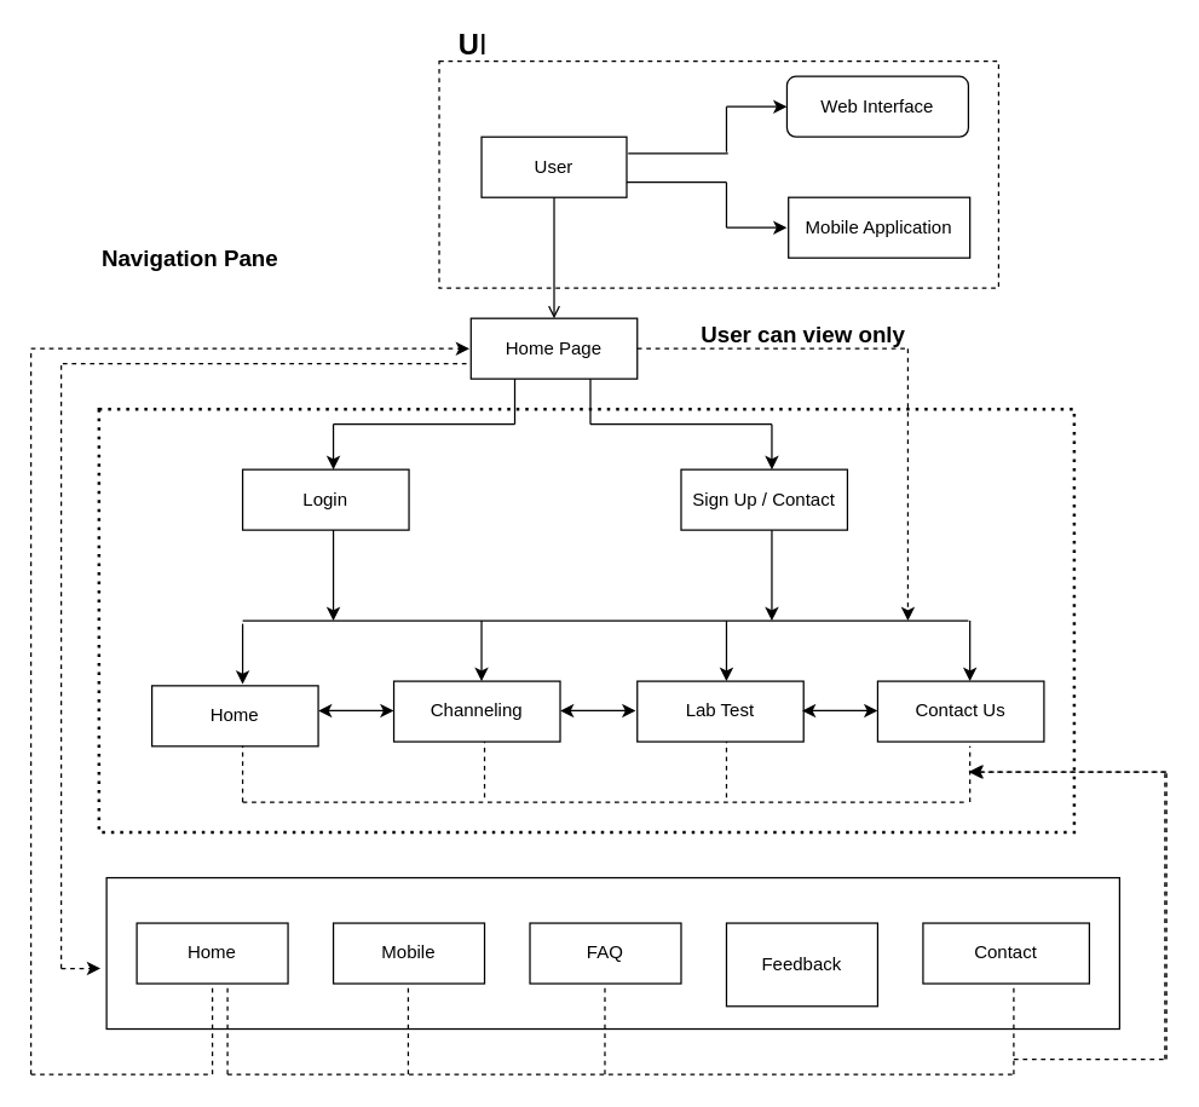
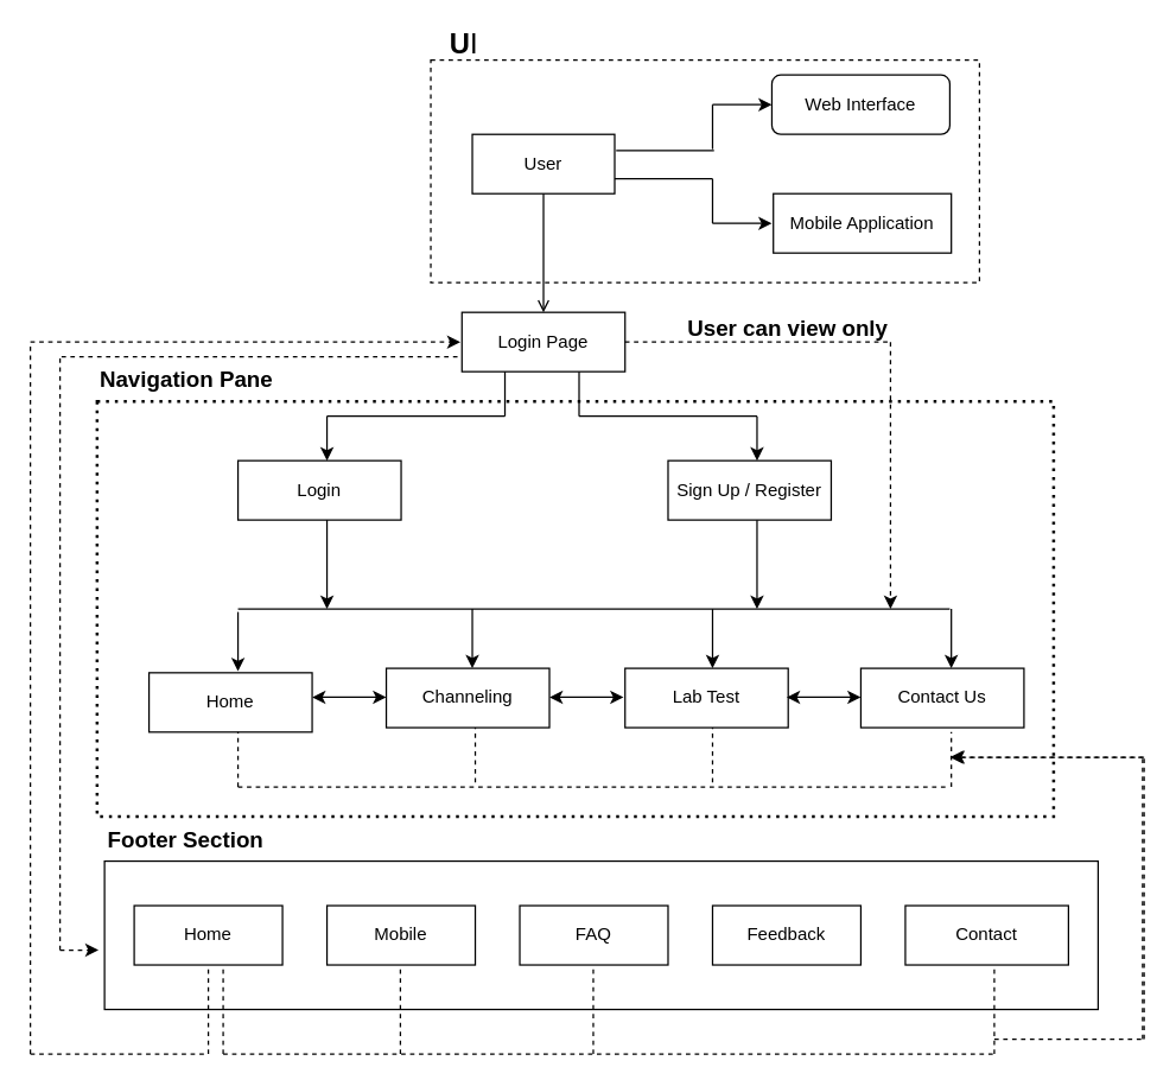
  <mxCell id="0" />
  <mxCell id="1" parent="0" />
  <mxCell id="2" value="User" style="rounded=0;whiteSpace=wrap;html=1;" parent="1" vertex="1"><mxGeometry x="318" y="90" width="96" height="40" as="geometry" /></mxCell>
  <mxCell id="3" value="Web Interface" style="whiteSpace=wrap;html=1;rounded=1;" parent="1" vertex="1"><mxGeometry x="520" y="50" width="120" height="40" as="geometry" /></mxCell>
  <mxCell id="4" value="Mobile Application" style="rounded=0;whiteSpace=wrap;html=1;" parent="1" vertex="1"><mxGeometry x="521" y="130" width="120" height="40" as="geometry" /></mxCell>
- <mxCell id="5" value="Home Page" style="rounded=0;whiteSpace=wrap;html=1;" parent="1" vertex="1"><mxGeometry x="311" y="210" width="110" height="40" as="geometry" /></mxCell>
+ <mxCell id="5" value="Login Page" style="rounded=0;whiteSpace=wrap;html=1;" parent="1" vertex="1"><mxGeometry x="311" y="210" width="110" height="40" as="geometry" /></mxCell>
  <mxCell id="6" value="Login" style="rounded=0;whiteSpace=wrap;html=1;" parent="1" vertex="1"><mxGeometry x="160" y="310" width="110" height="40" as="geometry" /></mxCell>
- <mxCell id="7" value="Sign Up / Contact" style="rounded=0;whiteSpace=wrap;html=1;" parent="1" vertex="1"><mxGeometry x="450" y="310" width="110" height="40" as="geometry" /></mxCell>
+ <mxCell id="7" value="Sign Up / Register" style="rounded=0;whiteSpace=wrap;html=1;" parent="1" vertex="1"><mxGeometry x="450" y="310" width="110" height="40" as="geometry" /></mxCell>
  <mxCell id="8" value="Home" style="rounded=0;whiteSpace=wrap;html=1;" parent="1" vertex="1"><mxGeometry x="100" y="453" width="110" height="40" as="geometry" /></mxCell>
  <mxCell id="9" value="Channeling" style="rounded=0;whiteSpace=wrap;html=1;" parent="1" vertex="1"><mxGeometry x="260" y="450" width="110" height="40" as="geometry" /></mxCell>
  <mxCell id="10" value="Lab Test" style="rounded=0;whiteSpace=wrap;html=1;" parent="1" vertex="1"><mxGeometry x="421" y="450" width="110" height="40" as="geometry" /></mxCell>
  <mxCell id="11" value="Contact Us" style="rounded=0;whiteSpace=wrap;html=1;" parent="1" vertex="1"><mxGeometry x="580" y="450" width="110" height="40" as="geometry" /></mxCell>
  <mxCell id="12" value="Home" style="rounded=0;whiteSpace=wrap;html=1;fillColor=none;" parent="1" vertex="1"><mxGeometry x="90" y="610" width="100" height="40" as="geometry" /></mxCell>
  <mxCell id="13" value="Mobile" style="rounded=0;whiteSpace=wrap;html=1;fillColor=none;" parent="1" vertex="1"><mxGeometry x="220" y="610" width="100" height="40" as="geometry" /></mxCell>
  <mxCell id="14" value="FAQ" style="rounded=0;whiteSpace=wrap;html=1;fillColor=none;" parent="1" vertex="1"><mxGeometry x="350" y="610" width="100" height="40" as="geometry" /></mxCell>
- <mxCell id="15" value="Feedback" style="rounded=0;whiteSpace=wrap;html=1;fillColor=none;" parent="1" vertex="1"><mxGeometry x="480" y="610" width="100" height="55" as="geometry" /></mxCell>
+ <mxCell id="15" value="Feedback" style="rounded=0;whiteSpace=wrap;html=1;fillColor=none;" parent="1" vertex="1"><mxGeometry x="480" y="610" width="100" height="40" as="geometry" /></mxCell>
  <mxCell id="16" value="Contact" style="rounded=0;whiteSpace=wrap;html=1;fillColor=none;" parent="1" vertex="1"><mxGeometry x="610" y="610" width="110" height="40" as="geometry" /></mxCell>
  <mxCell id="17" value="" style="endArrow=none;html=1;" parent="1" edge="1"><mxGeometry width="50" height="50" relative="1" as="geometry"><mxPoint x="415" y="101" as="sourcePoint" /><mxPoint x="481" y="101" as="targetPoint" /></mxGeometry></mxCell>
  <mxCell id="18" value="" style="endArrow=none;html=1;" parent="1" edge="1"><mxGeometry width="50" height="50" relative="1" as="geometry"><mxPoint x="480" y="100" as="sourcePoint" /><mxPoint x="480" y="70" as="targetPoint" /></mxGeometry></mxCell>
  <mxCell id="19" value="" style="endArrow=classic;html=1;entryX=0;entryY=0.5;entryDx=0;entryDy=0;" parent="1" target="3" edge="1"><mxGeometry width="50" height="50" relative="1" as="geometry"><mxPoint x="480" y="70" as="sourcePoint" /><mxPoint x="530" y="20" as="targetPoint" /></mxGeometry></mxCell>
  <mxCell id="20" value="" style="endArrow=none;html=1;" parent="1" edge="1"><mxGeometry width="50" height="50" relative="1" as="geometry"><mxPoint x="414" y="120" as="sourcePoint" /><mxPoint x="480" y="120" as="targetPoint" /></mxGeometry></mxCell>
  <mxCell id="21" value="" style="endArrow=none;html=1;" parent="1" edge="1"><mxGeometry width="50" height="50" relative="1" as="geometry"><mxPoint x="480" y="150" as="sourcePoint" /><mxPoint x="480" y="120" as="targetPoint" /></mxGeometry></mxCell>
  <mxCell id="22" value="" style="endArrow=classic;html=1;entryX=0;entryY=0.5;entryDx=0;entryDy=0;" parent="1" edge="1"><mxGeometry width="50" height="50" relative="1" as="geometry"><mxPoint x="480" y="150" as="sourcePoint" /><mxPoint x="520" y="150" as="targetPoint" /></mxGeometry></mxCell>
  <mxCell id="23" value="" style="endArrow=open;html=1;exitX=0.5;exitY=1;exitDx=0;exitDy=0;entryX=0.5;entryY=0;entryDx=0;entryDy=0;" parent="1" source="2" target="5" edge="1"><mxGeometry width="50" height="50" relative="1" as="geometry"><mxPoint x="400" y="200" as="sourcePoint" /><mxPoint x="450" y="150" as="targetPoint" /></mxGeometry></mxCell>
  <mxCell id="24" value="" style="endArrow=none;html=1;" parent="1" edge="1"><mxGeometry width="50" height="50" relative="1" as="geometry"><mxPoint x="220" y="280" as="sourcePoint" /><mxPoint x="340" y="280" as="targetPoint" /></mxGeometry></mxCell>
  <mxCell id="25" value="" style="endArrow=classic;html=1;" parent="1" edge="1"><mxGeometry width="50" height="50" relative="1" as="geometry"><mxPoint x="220" y="280" as="sourcePoint" /><mxPoint x="220" y="310" as="targetPoint" /></mxGeometry></mxCell>
  <mxCell id="26" value="" style="endArrow=none;html=1;" parent="1" edge="1"><mxGeometry width="50" height="50" relative="1" as="geometry"><mxPoint x="390" y="280" as="sourcePoint" /><mxPoint x="510" y="280" as="targetPoint" /></mxGeometry></mxCell>
  <mxCell id="27" value="" style="endArrow=classic;html=1;" parent="1" edge="1"><mxGeometry width="50" height="50" relative="1" as="geometry"><mxPoint x="510" y="280" as="sourcePoint" /><mxPoint x="510" y="310" as="targetPoint" /></mxGeometry></mxCell>
  <mxCell id="28" value="" style="endArrow=none;html=1;" parent="1" edge="1"><mxGeometry width="50" height="50" relative="1" as="geometry"><mxPoint x="340" y="280" as="sourcePoint" /><mxPoint x="340" y="250" as="targetPoint" /></mxGeometry></mxCell>
  <mxCell id="29" value="" style="endArrow=none;html=1;" parent="1" edge="1"><mxGeometry width="50" height="50" relative="1" as="geometry"><mxPoint x="390" y="280" as="sourcePoint" /><mxPoint x="390" y="250" as="targetPoint" /></mxGeometry></mxCell>
  <mxCell id="30" value="" style="endArrow=classic;startArrow=classic;html=1;" parent="1" edge="1"><mxGeometry width="50" height="50" relative="1" as="geometry"><mxPoint x="210" y="469.5" as="sourcePoint" /><mxPoint x="260" y="469.5" as="targetPoint" /></mxGeometry></mxCell>
  <mxCell id="31" value="" style="endArrow=classic;startArrow=classic;html=1;" parent="1" edge="1"><mxGeometry width="50" height="50" relative="1" as="geometry"><mxPoint x="370" y="469.5" as="sourcePoint" /><mxPoint x="420" y="469.5" as="targetPoint" /></mxGeometry></mxCell>
  <mxCell id="32" value="" style="endArrow=classic;startArrow=classic;html=1;" parent="1" edge="1"><mxGeometry width="50" height="50" relative="1" as="geometry"><mxPoint x="530" y="469.5" as="sourcePoint" /><mxPoint x="580" y="469.5" as="targetPoint" /></mxGeometry></mxCell>
  <mxCell id="33" value="" style="endArrow=classic;html=1;" parent="1" edge="1"><mxGeometry width="50" height="50" relative="1" as="geometry"><mxPoint x="160" y="412" as="sourcePoint" /><mxPoint x="160" y="452" as="targetPoint" /></mxGeometry></mxCell>
  <mxCell id="34" value="" style="endArrow=classic;html=1;" parent="1" edge="1"><mxGeometry width="50" height="50" relative="1" as="geometry"><mxPoint x="480" y="410" as="sourcePoint" /><mxPoint x="480" y="450" as="targetPoint" /></mxGeometry></mxCell>
  <mxCell id="35" value="" style="endArrow=classic;html=1;" parent="1" edge="1"><mxGeometry width="50" height="50" relative="1" as="geometry"><mxPoint x="318" y="410" as="sourcePoint" /><mxPoint x="318" y="450" as="targetPoint" /></mxGeometry></mxCell>
  <mxCell id="36" value="" style="endArrow=classic;html=1;" parent="1" edge="1"><mxGeometry width="50" height="50" relative="1" as="geometry"><mxPoint x="641" y="410" as="sourcePoint" /><mxPoint x="641" y="450" as="targetPoint" /></mxGeometry></mxCell>
  <mxCell id="37" value="" style="endArrow=none;html=1;" parent="1" edge="1"><mxGeometry width="50" height="50" relative="1" as="geometry"><mxPoint x="160" y="410" as="sourcePoint" /><mxPoint x="640" y="410" as="targetPoint" /></mxGeometry></mxCell>
  <mxCell id="38" value="" style="endArrow=classic;html=1;" parent="1" edge="1"><mxGeometry width="50" height="50" relative="1" as="geometry"><mxPoint x="220" y="350" as="sourcePoint" /><mxPoint x="220" y="410" as="targetPoint" /></mxGeometry></mxCell>
  <mxCell id="39" value="" style="endArrow=classic;html=1;" parent="1" edge="1"><mxGeometry width="50" height="50" relative="1" as="geometry"><mxPoint x="510" y="350" as="sourcePoint" /><mxPoint x="510" y="410" as="targetPoint" /></mxGeometry></mxCell>
  <mxCell id="40" value="" style="rounded=0;whiteSpace=wrap;html=1;fillColor=none;" parent="1" vertex="1"><mxGeometry x="70" y="580" width="670" height="100" as="geometry" /></mxCell>
+ <mxCell id="41" value="&lt;font style=&quot;font-size: 15px&quot;&gt;&lt;b&gt;Footer Section&lt;/b&gt;&lt;/font&gt;" style="text;html=1;strokeColor=none;fillColor=none;align=center;verticalAlign=middle;whiteSpace=wrap;rounded=0;" parent="1" vertex="1"><mxGeometry x="70" y="550" width="110" height="30" as="geometry" /></mxCell>
  <mxCell id="42" value="" style="endArrow=none;dashed=1;html=1;" parent="1" edge="1"><mxGeometry width="50" height="50" relative="1" as="geometry"><mxPoint x="40" y="640" as="sourcePoint" /><mxPoint x="40" y="240" as="targetPoint" /></mxGeometry></mxCell>
  <mxCell id="43" value="" style="endArrow=none;dashed=1;html=1;" parent="1" edge="1"><mxGeometry width="50" height="50" relative="1" as="geometry"><mxPoint x="41" y="240" as="sourcePoint" /><mxPoint x="311" y="240" as="targetPoint" /></mxGeometry></mxCell>
  <mxCell id="44" value="" style="endArrow=classic;html=1;dashed=1;entryX=-0.006;entryY=0.6;entryDx=0;entryDy=0;entryPerimeter=0;" parent="1" target="40" edge="1"><mxGeometry width="50" height="50" relative="1" as="geometry"><mxPoint x="40" y="640" as="sourcePoint" /><mxPoint x="90" y="590" as="targetPoint" /></mxGeometry></mxCell>
  <mxCell id="45" value="" style="endArrow=none;dashed=1;html=1;" parent="1" edge="1"><mxGeometry width="50" height="50" relative="1" as="geometry"><mxPoint x="140" y="710" as="sourcePoint" /><mxPoint x="140" y="650" as="targetPoint" /></mxGeometry></mxCell>
  <mxCell id="46" value="" style="endArrow=none;dashed=1;html=1;" parent="1" edge="1"><mxGeometry width="50" height="50" relative="1" as="geometry"><mxPoint x="20" y="710" as="sourcePoint" /><mxPoint x="140" y="710" as="targetPoint" /></mxGeometry></mxCell>
  <mxCell id="47" value="" style="endArrow=none;dashed=1;html=1;" parent="1" edge="1"><mxGeometry width="50" height="50" relative="1" as="geometry"><mxPoint x="20" y="710" as="sourcePoint" /><mxPoint x="20" y="230" as="targetPoint" /></mxGeometry></mxCell>
  <mxCell id="48" value="" style="endArrow=classic;html=1;dashed=1;" parent="1" edge="1"><mxGeometry width="50" height="50" relative="1" as="geometry"><mxPoint x="20" y="230" as="sourcePoint" /><mxPoint x="310" y="230" as="targetPoint" /></mxGeometry></mxCell>
  <mxCell id="49" value="" style="endArrow=none;dashed=1;html=1;" parent="1" edge="1"><mxGeometry width="50" height="50" relative="1" as="geometry"><mxPoint x="150" y="710" as="sourcePoint" /><mxPoint x="150" y="650" as="targetPoint" /></mxGeometry></mxCell>
  <mxCell id="50" value="" style="endArrow=none;dashed=1;html=1;" parent="1" edge="1"><mxGeometry width="50" height="50" relative="1" as="geometry"><mxPoint x="269.5" y="710" as="sourcePoint" /><mxPoint x="269.5" y="650" as="targetPoint" /></mxGeometry></mxCell>
  <mxCell id="51" value="" style="endArrow=none;dashed=1;html=1;" parent="1" edge="1"><mxGeometry width="50" height="50" relative="1" as="geometry"><mxPoint x="399.58" y="710" as="sourcePoint" /><mxPoint x="399.58" y="650" as="targetPoint" /></mxGeometry></mxCell>
  <mxCell id="52" value="" style="endArrow=none;dashed=1;html=1;" parent="1" edge="1"><mxGeometry width="50" height="50" relative="1" as="geometry"><mxPoint x="670" y="710" as="sourcePoint" /><mxPoint x="670" y="650" as="targetPoint" /></mxGeometry></mxCell>
  <mxCell id="53" value="" style="endArrow=none;dashed=1;html=1;" parent="1" edge="1"><mxGeometry width="50" height="50" relative="1" as="geometry"><mxPoint x="150" y="710" as="sourcePoint" /><mxPoint x="670" y="710" as="targetPoint" /></mxGeometry></mxCell>
  <mxCell id="54" value="" style="endArrow=none;dashed=1;html=1;" parent="1" edge="1"><mxGeometry width="50" height="50" relative="1" as="geometry"><mxPoint x="160" y="530" as="sourcePoint" /><mxPoint x="640" y="530" as="targetPoint" /></mxGeometry></mxCell>
  <mxCell id="55" value="" style="endArrow=none;dashed=1;html=1;" parent="1" edge="1"><mxGeometry width="50" height="50" relative="1" as="geometry"><mxPoint x="160" y="530" as="sourcePoint" /><mxPoint x="160" y="493" as="targetPoint" /></mxGeometry></mxCell>
  <mxCell id="56" value="" style="endArrow=none;dashed=1;html=1;" parent="1" edge="1"><mxGeometry width="50" height="50" relative="1" as="geometry"><mxPoint x="320" y="527" as="sourcePoint" /><mxPoint x="320" y="490" as="targetPoint" /></mxGeometry></mxCell>
  <mxCell id="57" value="" style="endArrow=none;dashed=1;html=1;" parent="1" edge="1"><mxGeometry width="50" height="50" relative="1" as="geometry"><mxPoint x="480" y="527" as="sourcePoint" /><mxPoint x="480" y="490" as="targetPoint" /></mxGeometry></mxCell>
  <mxCell id="58" value="" style="endArrow=none;dashed=1;html=1;" parent="1" edge="1"><mxGeometry width="50" height="50" relative="1" as="geometry"><mxPoint x="641" y="530" as="sourcePoint" /><mxPoint x="641" y="493" as="targetPoint" /></mxGeometry></mxCell>
  <mxCell id="59" value="" style="endArrow=none;dashed=1;html=1;" parent="1" edge="1"><mxGeometry width="50" height="50" relative="1" as="geometry"><mxPoint x="670" y="700" as="sourcePoint" /><mxPoint x="770" y="700" as="targetPoint" /></mxGeometry></mxCell>
  <mxCell id="60" value="" style="endArrow=none;dashed=1;html=1;" parent="1" edge="1"><mxGeometry width="50" height="50" relative="1" as="geometry"><mxPoint x="770" y="700" as="sourcePoint" /><mxPoint x="770" y="510" as="targetPoint" /></mxGeometry></mxCell>
  <mxCell id="61" value="" style="endArrow=classic;html=1;dashed=1;" parent="1" edge="1"><mxGeometry width="50" height="50" relative="1" as="geometry"><mxPoint x="770" y="510" as="sourcePoint" /><mxPoint x="640" y="510" as="targetPoint" /></mxGeometry></mxCell>
  <mxCell id="62" value="" style="rounded=0;whiteSpace=wrap;html=1;fillColor=none;dashed=1;" parent="1" vertex="1"><mxGeometry x="290" y="40" width="370" height="150" as="geometry" /></mxCell>
  <mxCell id="63" value="&lt;font style=&quot;font-size: 19px&quot;&gt;&amp;nbsp;&lt;b&gt;U&lt;/b&gt;I&lt;/font&gt;" style="text;html=1;strokeColor=none;fillColor=none;align=center;verticalAlign=middle;whiteSpace=wrap;rounded=0;dashed=1;" parent="1" vertex="1"><mxGeometry x="280" y="20" width="60" height="20" as="geometry" /></mxCell>
  <mxCell id="64" value="" style="endArrow=none;dashed=1;html=1;" parent="1" edge="1"><mxGeometry width="50" height="50" relative="1" as="geometry"><mxPoint x="421" y="230" as="sourcePoint" /><mxPoint x="600" y="230" as="targetPoint" /></mxGeometry></mxCell>
  <mxCell id="65" value="" style="endArrow=classic;html=1;dashed=1;" parent="1" edge="1"><mxGeometry width="50" height="50" relative="1" as="geometry"><mxPoint x="600" y="230" as="sourcePoint" /><mxPoint x="600" y="410" as="targetPoint" /></mxGeometry></mxCell>
  <mxCell id="66" value="" style="endArrow=classic;html=1;dashed=1;" edge="1" parent="1"><mxGeometry width="50" height="50" relative="1" as="geometry"><mxPoint x="771" y="510" as="sourcePoint" /><mxPoint x="641" y="510" as="targetPoint" /></mxGeometry></mxCell>
  <mxCell id="67" value="" style="endArrow=none;dashed=1;html=1;" edge="1" parent="1"><mxGeometry width="50" height="50" relative="1" as="geometry"><mxPoint x="771" y="700" as="sourcePoint" /><mxPoint x="771" y="510" as="targetPoint" /></mxGeometry></mxCell>
  <mxCell id="68" value="&lt;font style=&quot;font-size: 15px&quot;&gt;&lt;b&gt;User can view only&lt;/b&gt;&lt;/font&gt;" style="text;html=1;strokeColor=none;fillColor=none;align=center;verticalAlign=middle;whiteSpace=wrap;rounded=0;" vertex="1" parent="1"><mxGeometry x="460.5" y="210" width="139.5" height="20" as="geometry" /></mxCell>
  <mxCell id="69" value="" style="rounded=0;whiteSpace=wrap;html=1;fillColor=none;dashed=1;dashPattern=1 2;strokeWidth=2;" vertex="1" parent="1"><mxGeometry x="65" y="270" width="645" height="280" as="geometry" /></mxCell>
- <mxCell id="70" value="&lt;font style=&quot;font-size: 15px&quot;&gt;&lt;b&gt;Navigation Pane&lt;/b&gt;&lt;/font&gt;" style="text;html=1;strokeColor=none;fillColor=none;align=center;verticalAlign=middle;whiteSpace=wrap;rounded=0;" vertex="1" parent="1"><mxGeometry x="62.5" y="155" width="125" height="30" as="geometry" /></mxCell>
+ <mxCell id="70" value="&lt;font style=&quot;font-size: 15px&quot;&gt;&lt;b&gt;Navigation Pane&lt;/b&gt;&lt;/font&gt;" style="text;html=1;strokeColor=none;fillColor=none;align=center;verticalAlign=middle;whiteSpace=wrap;rounded=0;" vertex="1" parent="1"><mxGeometry x="62.5" y="240" width="125" height="30" as="geometry" /></mxCell>
